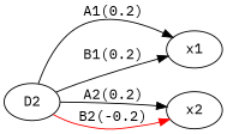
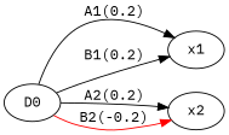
  digraph {
    rankdir=LR
    fontname="IBM Plex Mono"
    node [fontname="IBM Plex Mono"]
    edge [weight=0.2 fontname="IBM Plex Mono"]
-   D0 [label=D2]
+   D0
    x1
    x2
    D0 -> x1 [label="A1(0.2)"]
    D0 -> x1 [label="B1(0.2)"]
    D0 -> x2 [label="A2(0.2)"]
    D0 -> x2 [color=red label="B2(-0.2)" weight=-0.2]
  }
